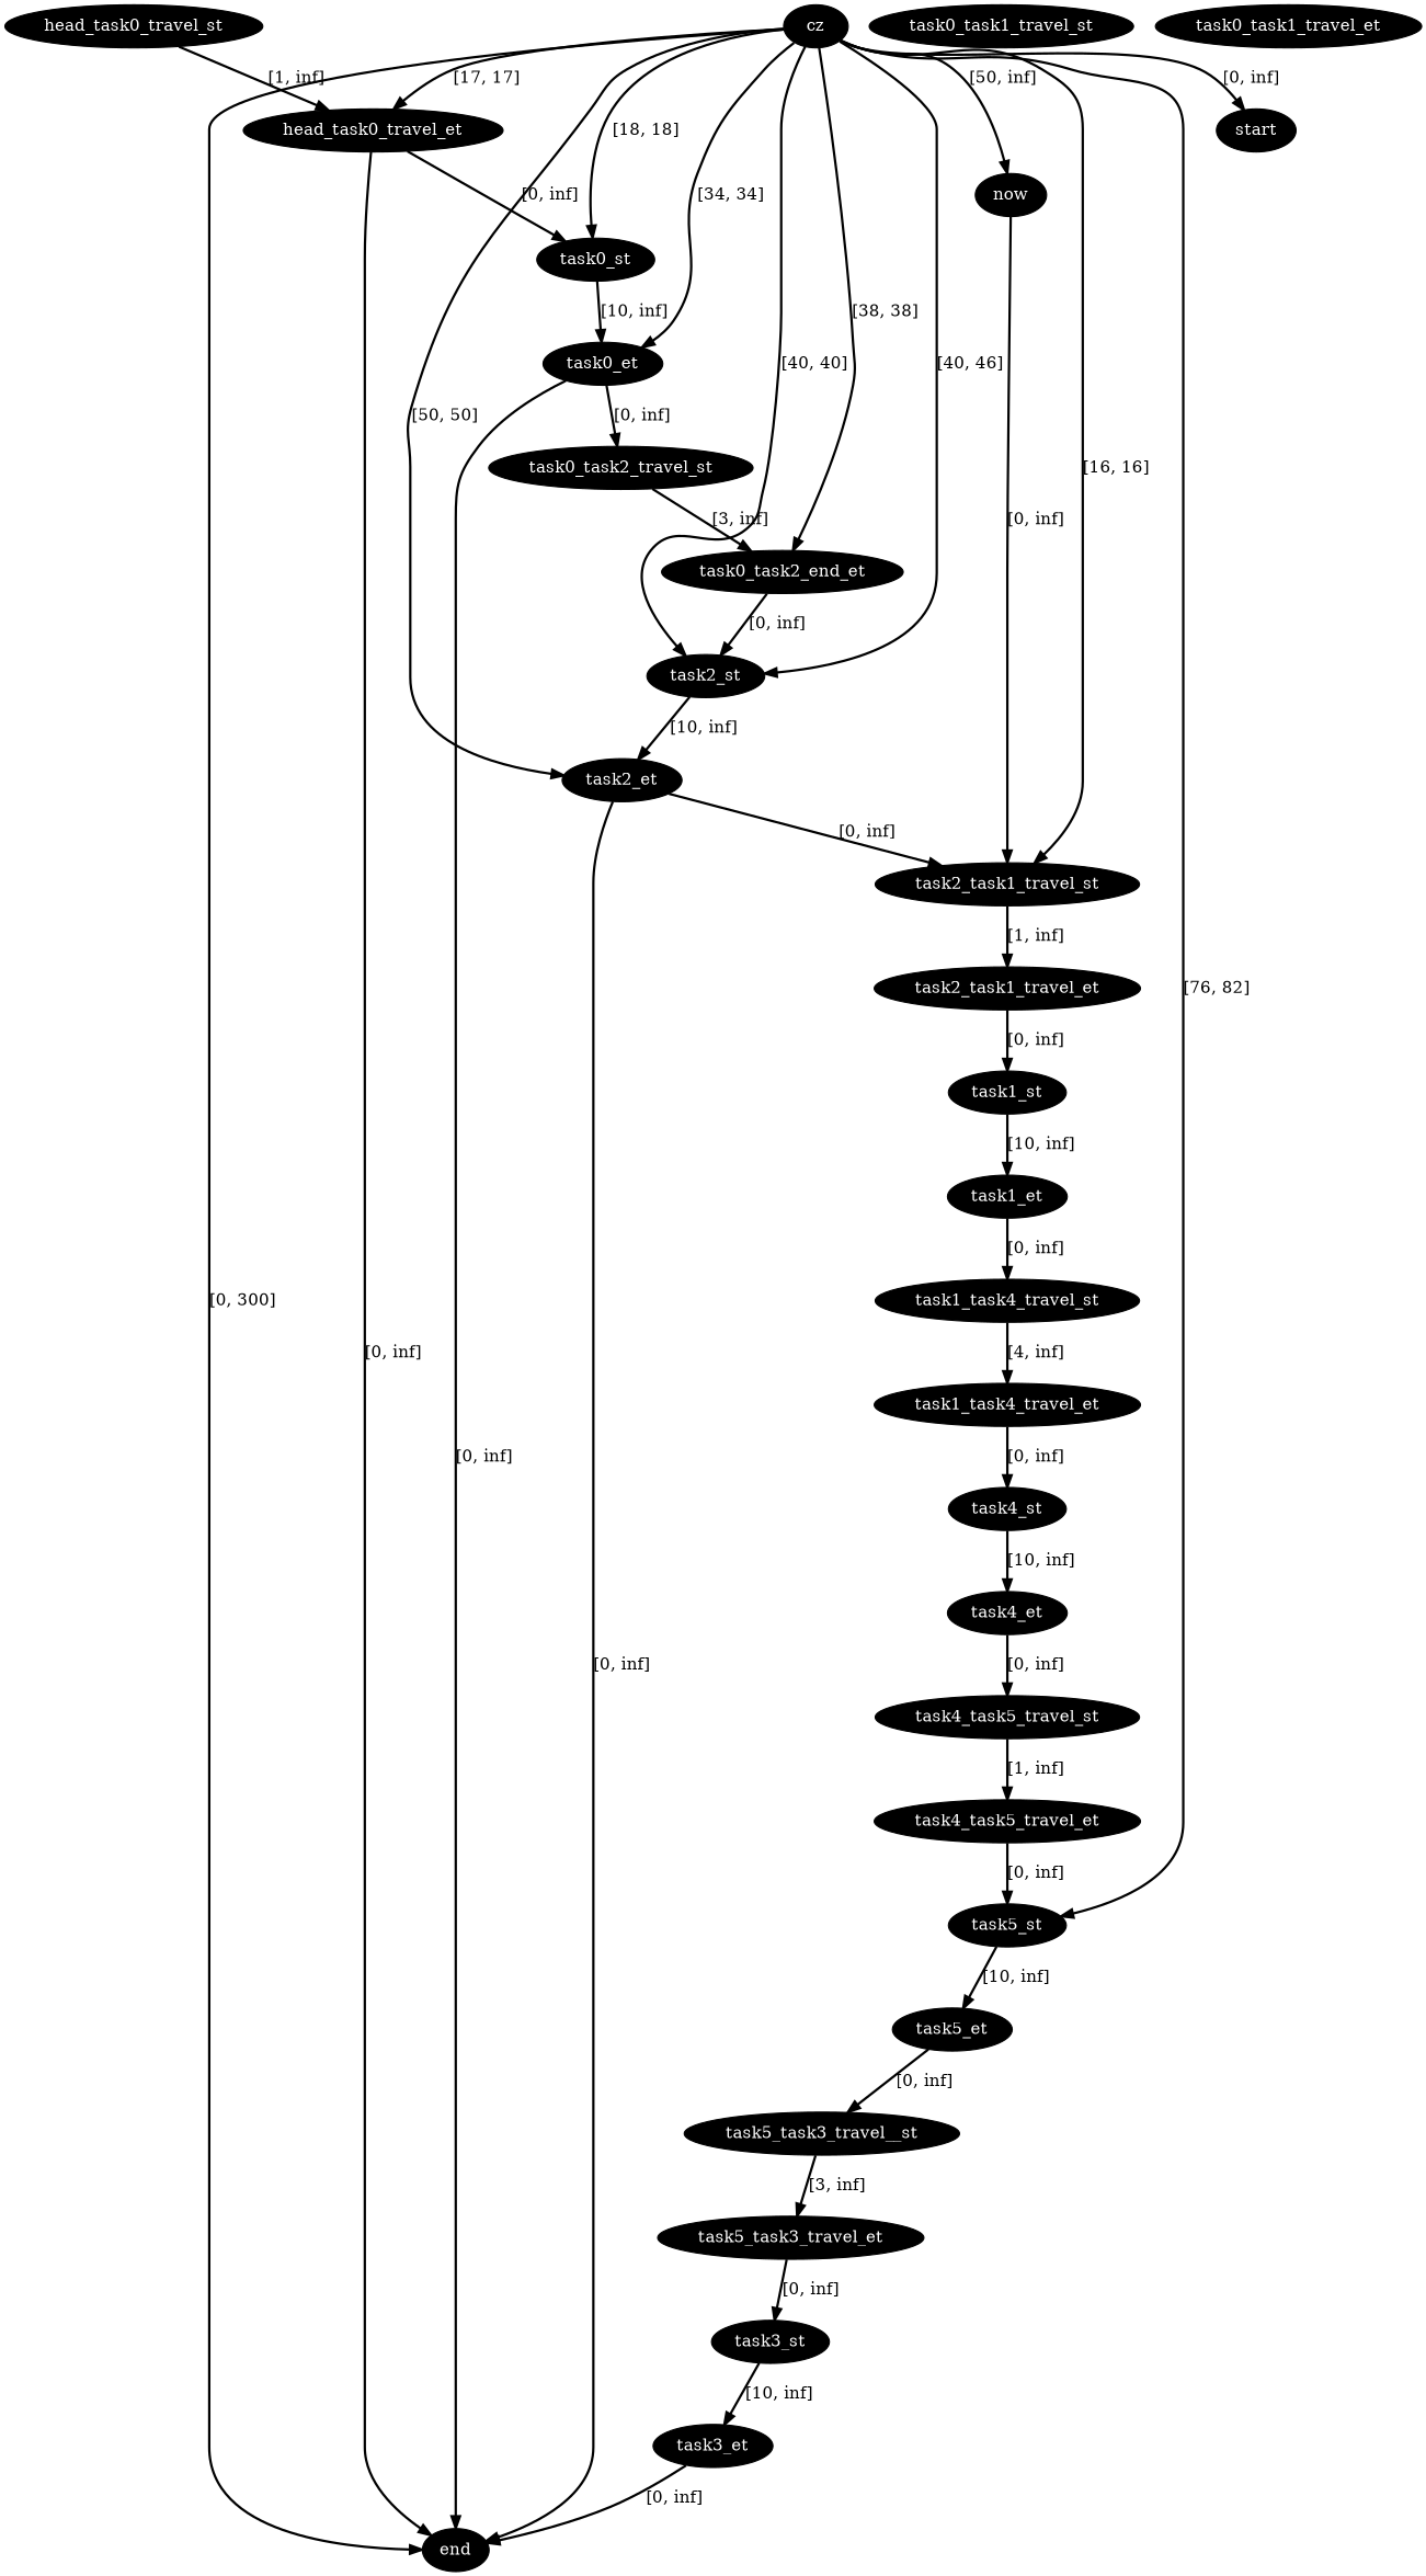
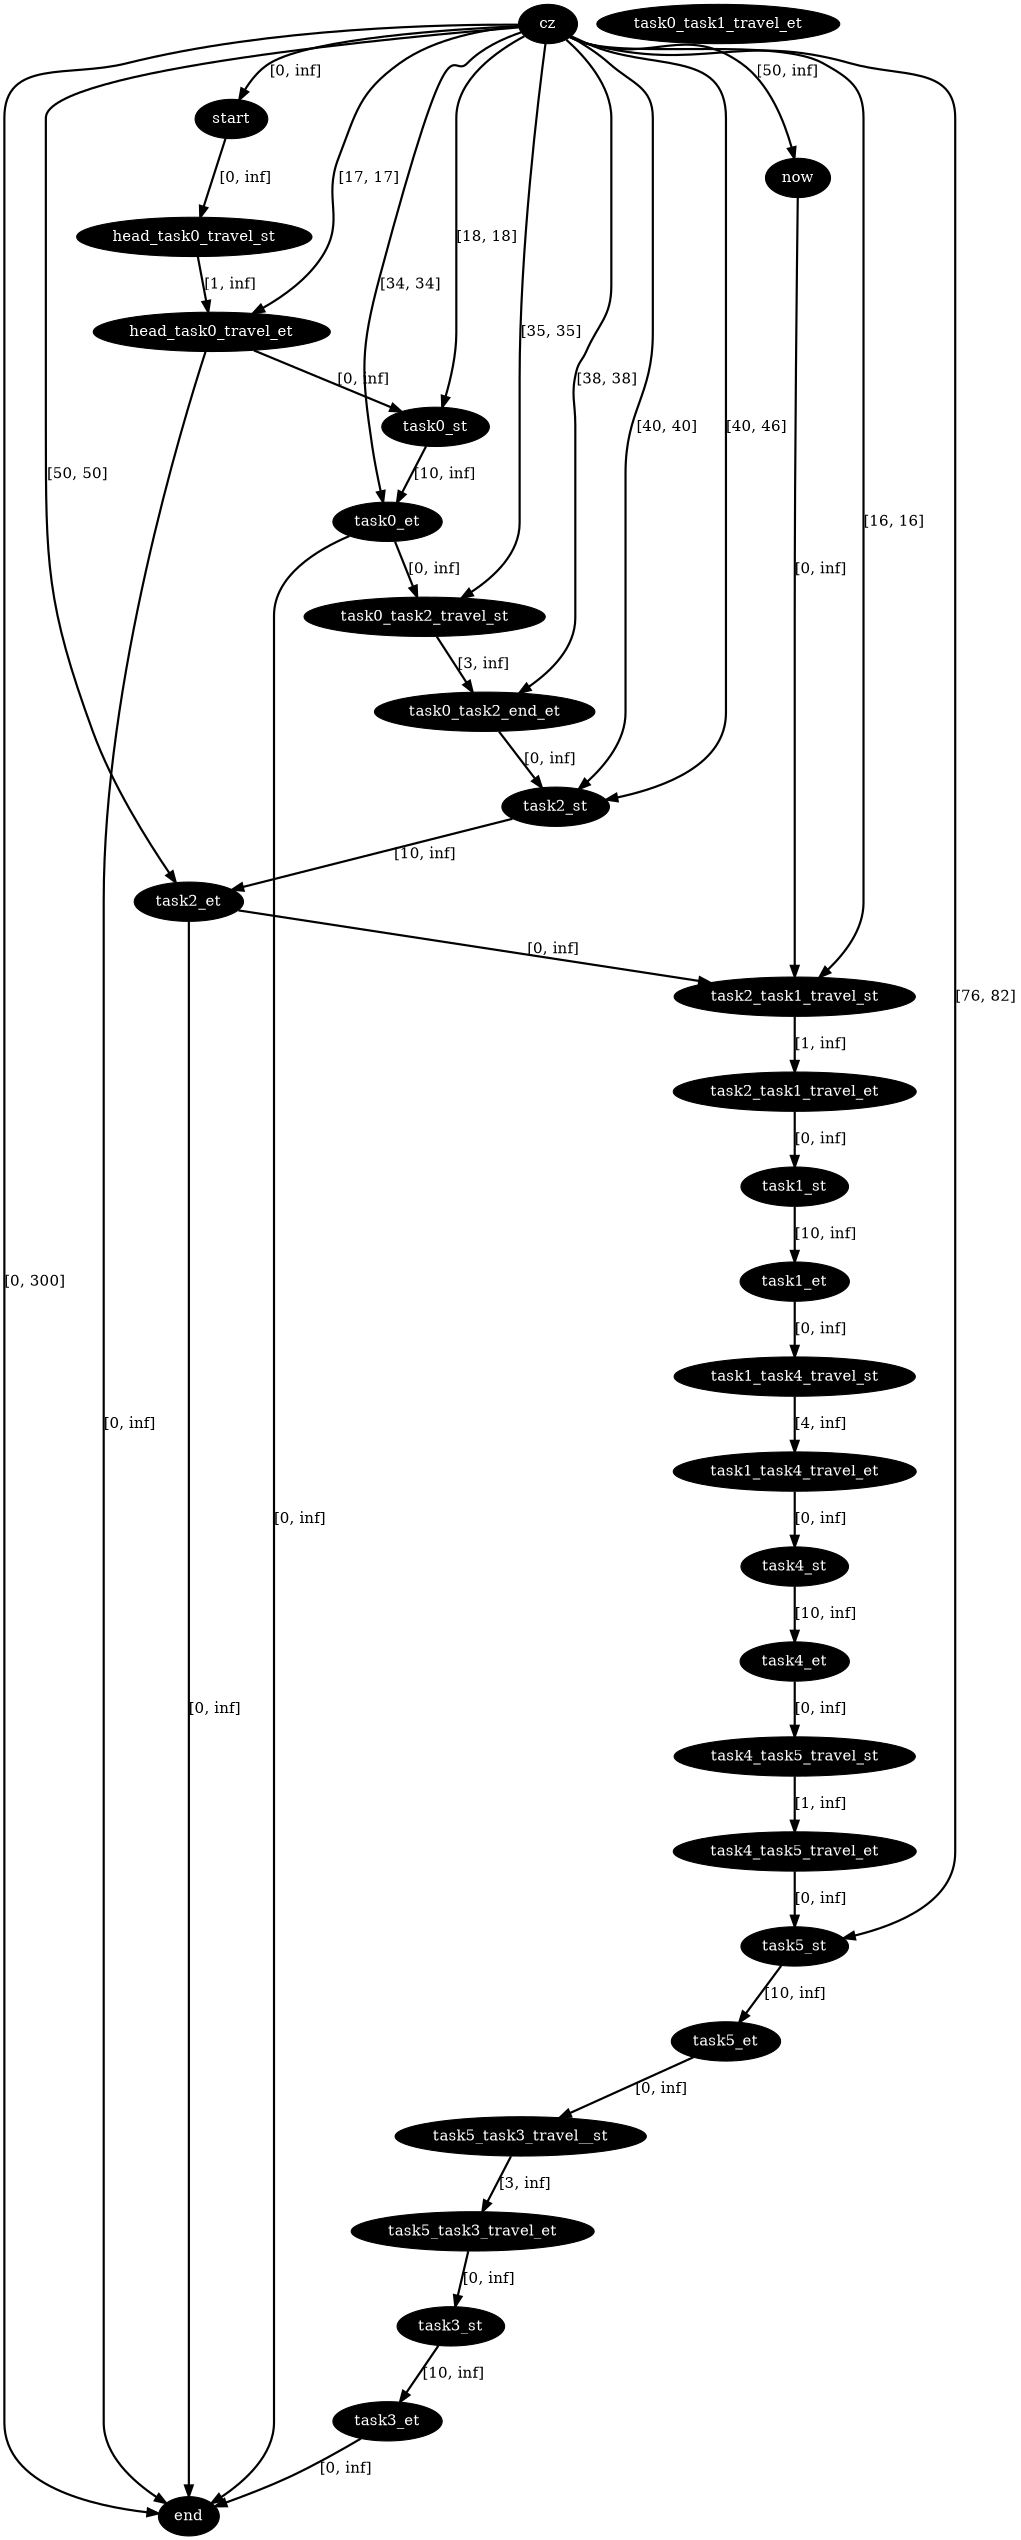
  digraph {
    node [fillcolor=black fontcolor=white style=filled]
    edge [color=black penwidth=2]
    n1 [label=cz]
    n2 [label=start]
    n3 [label=now]
    n4 [label=end]
    n5 [label=head_task0_travel_et]
    n6 [label=task0_st]
    n7 [label=task0_et]
    n8 [label=task2_st]
    n9 [label=task2_et]
    n10 [label=task0_task2_travel_st]
    n11 [label=task0_task2_end_et]
    n12 [label=task5_st]
    n13 [label=task2_task1_travel_st]
    n14 [label=head_task0_travel_st]
    n15 [label=task5_et]
    n16 [label=task2_task1_travel_et]
    n17 [label=task3_st]
    n18 [label=task3_et]
-   n19 [label=task0_task1_travel_st]
    n20 [label=task0_task1_travel_et]
    n21 [label=task1_st]
    n22 [label=task1_et]
    n23 [label=task1_task4_travel_st]
    n24 [label=task1_task4_travel_et]
    n25 [label=task4_st]
    n26 [label=task4_et]
    n27 [label=task4_task5_travel_st]
    n28 [label=task4_task5_travel_et]
    n29 [label=task5_task3_travel__st]
    n30 [label=task5_task3_travel_et]
    n1 -> n2 [label="[0, inf]"]
    n1 -> n3 [label="[50, inf]"]
    n1 -> n4 [label="[0, 300]"]
    n1 -> n5 [label="[17, 17]"]
    n1 -> n6 [label="[18, 18]"]
    n1 -> n7 [label="[34, 34]"]
    n1 -> n8 [label="[40, 40]"]
    n1 -> n8 [label="[40, 46]"]
    n1 -> n9 [label="[50, 50]"]
+   n1 -> n10 [label="[35, 35]"]
    n1 -> n11 [label="[38, 38]"]
    n1 -> n12 [label="[76, 82]"]
    n1 -> n13 [label="[16, 16]"]
+   n2 -> n14 [label="[0, inf]"]
    n3 -> n13 [label="[0, inf]"]
    n5 -> n4 [label="[0, inf]"]
    n5 -> n6 [label="[0, inf]"]
    n6 -> n7 [label="[10, inf]"]
    n7 -> n4 [label="[0, inf]"]
    n7 -> n10 [label="[0, inf]"]
    n8 -> n9 [label="[10, inf]"]
    n9 -> n4 [label="[0, inf]"]
    n9 -> n13 [label="[0, inf]"]
    n10 -> n11 [label="[3, inf]"]
    n11 -> n8 [label="[0, inf]"]
    n12 -> n15 [label="[10, inf]"]
    n13 -> n16 [label="[1, inf]"]
    n14 -> n5 [label="[1, inf]"]
    n15 -> n29 [label="[0, inf]"]
    n16 -> n21 [label="[0, inf]"]
    n17 -> n18 [label="[10, inf]"]
    n18 -> n4 [label="[0, inf]"]
    n21 -> n22 [label="[10, inf]"]
    n22 -> n23 [label="[0, inf]"]
    n23 -> n24 [label="[4, inf]"]
    n24 -> n25 [label="[0, inf]"]
    n25 -> n26 [label="[10, inf]"]
    n26 -> n27 [label="[0, inf]"]
    n27 -> n28 [label="[1, inf]"]
    n28 -> n12 [label="[0, inf]"]
    n29 -> n30 [label="[3, inf]"]
    n30 -> n17 [label="[0, inf]"]
  }
